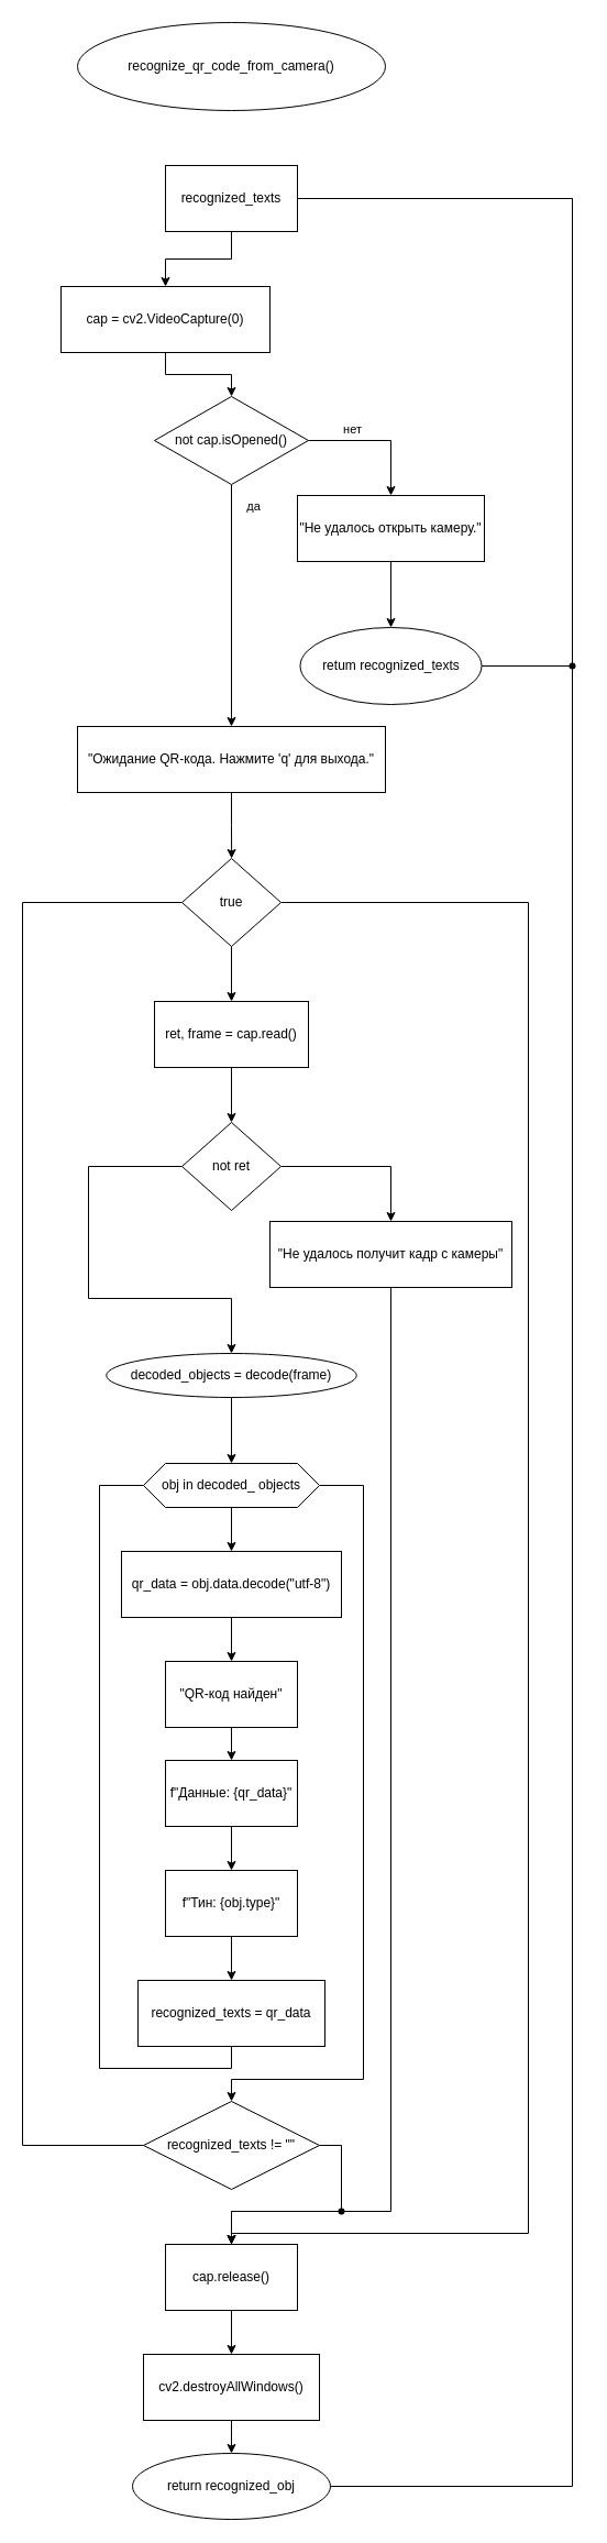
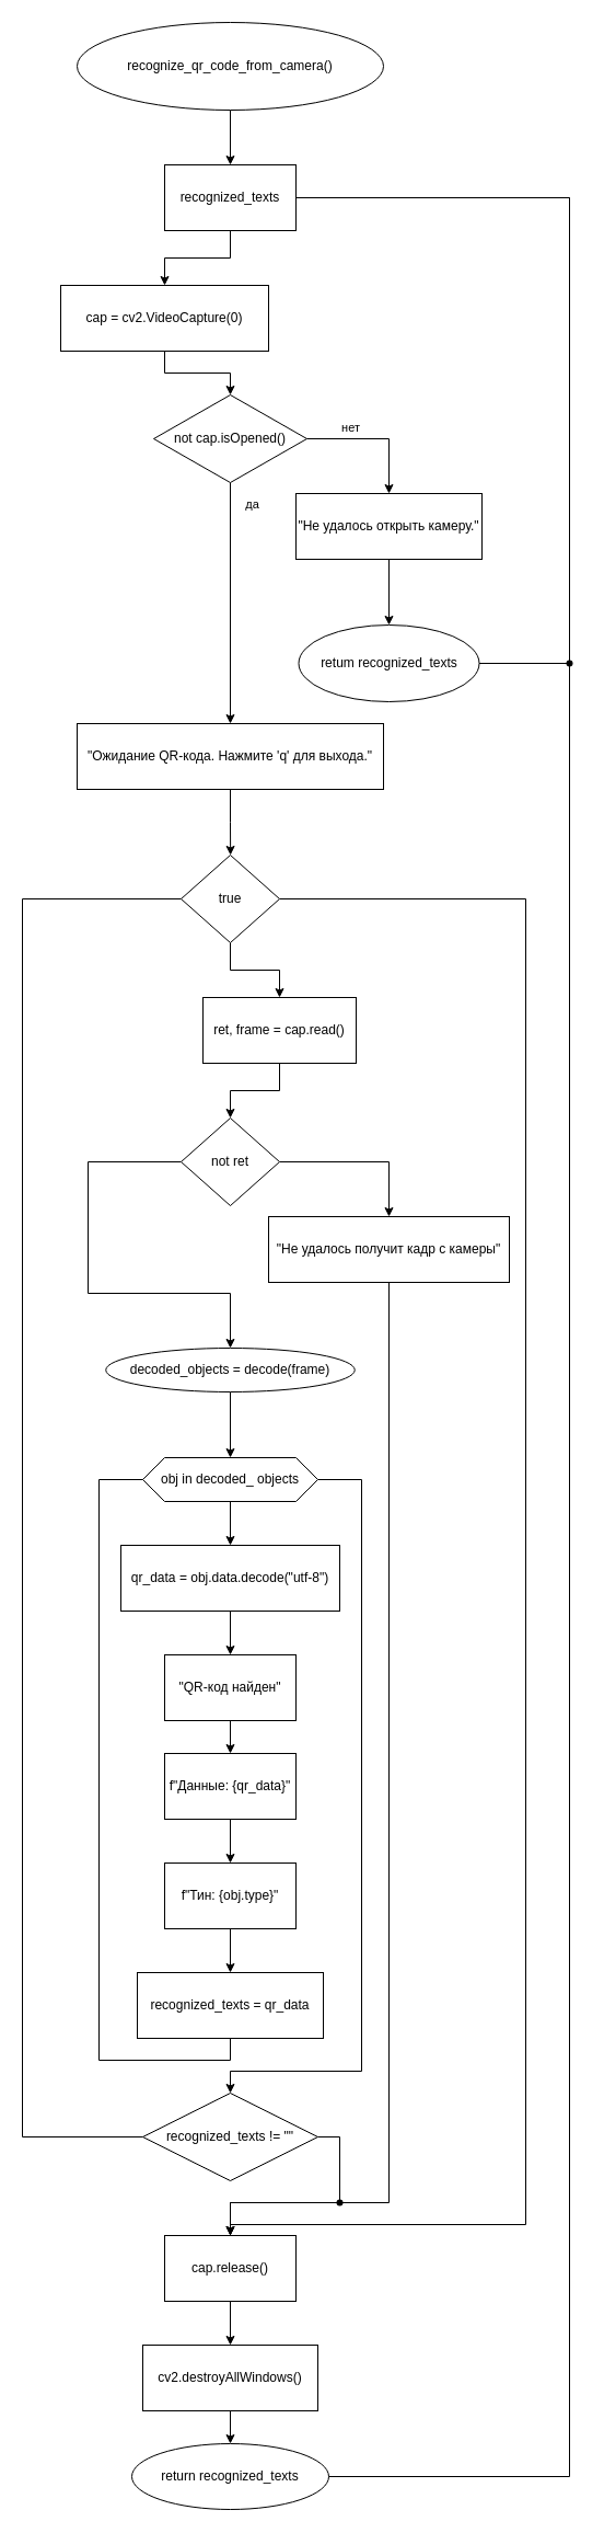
  <mxCell id="0" />
  <mxCell id="1" parent="0" />
+ <mxCell id="2" style="edgeStyle=orthogonalEdgeStyle;rounded=0;orthogonalLoop=1;jettySize=auto;html=1;exitX=0.5;exitY=1;exitDx=0;exitDy=0;" parent="1" source="3" target="5" edge="1"><mxGeometry relative="1" as="geometry" /></mxCell>
  <mxCell id="3" value="recognize_qr_code_from_camera()" style="ellipse;whiteSpace=wrap;html=1;" parent="1" vertex="1"><mxGeometry x="70" y="20" width="280" height="80" as="geometry" /></mxCell>
  <mxCell id="4" style="edgeStyle=orthogonalEdgeStyle;rounded=0;orthogonalLoop=1;jettySize=auto;html=1;exitX=0.5;exitY=1;exitDx=0;exitDy=0;entryX=0.5;entryY=0;entryDx=0;entryDy=0;" parent="1" source="5" target="7" edge="1"><mxGeometry relative="1" as="geometry" /></mxCell>
  <mxCell id="5" value="recognized_texts" style="rounded=0;whiteSpace=wrap;html=1;" parent="1" vertex="1"><mxGeometry x="150" y="150" width="120" height="60" as="geometry" /></mxCell>
  <mxCell id="6" style="edgeStyle=orthogonalEdgeStyle;rounded=0;orthogonalLoop=1;jettySize=auto;html=1;exitX=0.5;exitY=1;exitDx=0;exitDy=0;entryX=0.5;entryY=0;entryDx=0;entryDy=0;" parent="1" source="7" target="10" edge="1"><mxGeometry relative="1" as="geometry" /></mxCell>
  <mxCell id="7" value="cap = cv2.VideoCapture(0)" style="rounded=0;whiteSpace=wrap;html=1;" parent="1" vertex="1"><mxGeometry x="55" y="260" width="190" height="60" as="geometry" /></mxCell>
  <mxCell id="8" value="нет" style="edgeStyle=orthogonalEdgeStyle;rounded=0;orthogonalLoop=1;jettySize=auto;html=1;exitX=1;exitY=0.5;exitDx=0;exitDy=0;" parent="1" source="10" target="12" edge="1"><mxGeometry x="-0.36" y="10" relative="1" as="geometry"><mxPoint x="380" y="450" as="targetPoint" /><mxPoint as="offset" /></mxGeometry></mxCell>
  <mxCell id="9" value="&lt;div&gt;да&lt;/div&gt;" style="edgeStyle=orthogonalEdgeStyle;rounded=0;orthogonalLoop=1;jettySize=auto;html=1;exitX=0.5;exitY=1;exitDx=0;exitDy=0;" parent="1" source="10" target="15" edge="1"><mxGeometry x="-0.818" y="20" relative="1" as="geometry"><mxPoint x="210.429" y="670" as="targetPoint" /><mxPoint as="offset" /></mxGeometry></mxCell>
  <mxCell id="10" value="not cap.isOpened()" style="rhombus;whiteSpace=wrap;html=1;" parent="1" vertex="1"><mxGeometry x="140" y="360" width="140" height="80" as="geometry" /></mxCell>
  <mxCell id="11" style="edgeStyle=orthogonalEdgeStyle;rounded=0;orthogonalLoop=1;jettySize=auto;html=1;exitX=0.5;exitY=1;exitDx=0;exitDy=0;" parent="1" source="12" target="13" edge="1"><mxGeometry relative="1" as="geometry" /></mxCell>
  <mxCell id="12" value="&quot;Не удалось открыть камеру.&quot;" style="rounded=0;whiteSpace=wrap;html=1;" parent="1" vertex="1"><mxGeometry x="270" y="450" width="170" height="60" as="geometry" /></mxCell>
  <mxCell id="13" value="retum recognized_texts" style="ellipse;whiteSpace=wrap;html=1;" parent="1" vertex="1"><mxGeometry x="272.5" y="570" width="165" height="70" as="geometry" /></mxCell>
  <mxCell id="14" style="edgeStyle=orthogonalEdgeStyle;rounded=0;orthogonalLoop=1;jettySize=auto;html=1;exitX=0.5;exitY=1;exitDx=0;exitDy=0;" parent="1" source="15" edge="1"><mxGeometry relative="1" as="geometry"><mxPoint x="210.143" y="780" as="targetPoint" /></mxGeometry></mxCell>
  <mxCell id="15" value="&quot;Ожидание QR-кода. Нажмите 'q' для выхода.&quot;" style="rounded=0;whiteSpace=wrap;html=1;" parent="1" vertex="1"><mxGeometry x="70" y="660" width="280" height="60" as="geometry" /></mxCell>
  <mxCell id="16" style="edgeStyle=orthogonalEdgeStyle;rounded=0;orthogonalLoop=1;jettySize=auto;html=1;exitX=0.5;exitY=1;exitDx=0;exitDy=0;" parent="1" source="18" target="20" edge="1"><mxGeometry relative="1" as="geometry"><mxPoint x="209.588" y="910" as="targetPoint" /></mxGeometry></mxCell>
  <mxCell id="17" style="edgeStyle=orthogonalEdgeStyle;rounded=0;orthogonalLoop=1;jettySize=auto;html=1;exitX=1;exitY=0.5;exitDx=0;exitDy=0;entryX=0.5;entryY=0;entryDx=0;entryDy=0;" parent="1" source="18" target="43" edge="1"><mxGeometry relative="1" as="geometry"><Array as="points"><mxPoint x="480" y="820" /><mxPoint x="480" y="2030" /><mxPoint x="210" y="2030" /></Array></mxGeometry></mxCell>
  <mxCell id="18" value="true" style="rhombus;whiteSpace=wrap;html=1;" parent="1" vertex="1"><mxGeometry x="165" y="780" width="90" height="80" as="geometry" /></mxCell>
  <mxCell id="19" style="edgeStyle=orthogonalEdgeStyle;rounded=0;orthogonalLoop=1;jettySize=auto;html=1;exitX=0.5;exitY=1;exitDx=0;exitDy=0;" parent="1" source="20" target="23" edge="1"><mxGeometry relative="1" as="geometry"><mxPoint x="209.588" y="1020" as="targetPoint" /></mxGeometry></mxCell>
- <mxCell id="20" value="ret, frame = cap.read()" style="rounded=0;whiteSpace=wrap;html=1;" parent="1" vertex="1"><mxGeometry x="140" y="910" width="140" height="60" as="geometry" /></mxCell>
+ <mxCell id="20" value="ret, frame = cap.read()" style="rounded=0;whiteSpace=wrap;html=1;" parent="1" vertex="1"><mxGeometry x="185" y="910" width="140" height="60" as="geometry" /></mxCell>
  <mxCell id="21" style="edgeStyle=orthogonalEdgeStyle;rounded=0;orthogonalLoop=1;jettySize=auto;html=1;exitX=1;exitY=0.5;exitDx=0;exitDy=0;" parent="1" source="23" target="25" edge="1"><mxGeometry relative="1" as="geometry"><mxPoint x="300" y="1110" as="targetPoint" /></mxGeometry></mxCell>
  <mxCell id="22" style="edgeStyle=orthogonalEdgeStyle;rounded=0;orthogonalLoop=1;jettySize=auto;html=1;exitX=0;exitY=0.5;exitDx=0;exitDy=0;entryX=0.5;entryY=0;entryDx=0;entryDy=0;" parent="1" source="23" target="27" edge="1"><mxGeometry relative="1" as="geometry"><Array as="points"><mxPoint x="80" y="1060" /><mxPoint x="80" y="1180" /><mxPoint x="210" y="1180" /></Array></mxGeometry></mxCell>
  <mxCell id="23" value="not ret" style="rhombus;whiteSpace=wrap;html=1;" parent="1" vertex="1"><mxGeometry x="165" y="1020" width="90" height="80" as="geometry" /></mxCell>
  <mxCell id="24" style="edgeStyle=orthogonalEdgeStyle;rounded=0;orthogonalLoop=1;jettySize=auto;html=1;exitX=0.5;exitY=1;exitDx=0;exitDy=0;entryX=0.5;entryY=0;entryDx=0;entryDy=0;" parent="1" source="25" target="43" edge="1"><mxGeometry relative="1" as="geometry"><Array as="points"><mxPoint x="355" y="2010" /><mxPoint x="210" y="2010" /></Array></mxGeometry></mxCell>
  <mxCell id="25" value="&quot;Не удалось получит кадр с камеры&quot;" style="rounded=0;whiteSpace=wrap;html=1;" parent="1" vertex="1"><mxGeometry x="245" y="1110" width="220" height="60" as="geometry" /></mxCell>
  <mxCell id="26" style="edgeStyle=orthogonalEdgeStyle;rounded=0;orthogonalLoop=1;jettySize=auto;html=1;exitX=0.5;exitY=1;exitDx=0;exitDy=0;entryX=0.5;entryY=0;entryDx=0;entryDy=0;" parent="1" source="27" target="30" edge="1"><mxGeometry relative="1" as="geometry" /></mxCell>
  <mxCell id="27" value="decoded_objects = decode(frame)" style="ellipse;whiteSpace=wrap;html=1;" parent="1" vertex="1"><mxGeometry x="96.25" y="1230" width="227.5" height="40" as="geometry" /></mxCell>
  <mxCell id="28" style="edgeStyle=orthogonalEdgeStyle;rounded=0;orthogonalLoop=1;jettySize=auto;html=1;exitX=0.5;exitY=1;exitDx=0;exitDy=0;entryX=0.5;entryY=0;entryDx=0;entryDy=0;" parent="1" source="30" target="34" edge="1"><mxGeometry relative="1" as="geometry" /></mxCell>
  <mxCell id="29" style="edgeStyle=orthogonalEdgeStyle;rounded=0;orthogonalLoop=1;jettySize=auto;html=1;exitX=1;exitY=0.5;exitDx=0;exitDy=0;entryX=0.5;entryY=0;entryDx=0;entryDy=0;" parent="1" edge="1"><mxGeometry relative="1" as="geometry"><mxPoint x="290" y="1350" as="sourcePoint" /><mxPoint x="210" y="1910" as="targetPoint" /><Array as="points"><mxPoint x="330" y="1350" /><mxPoint x="330" y="1890" /><mxPoint x="210" y="1890" /></Array></mxGeometry></mxCell>
  <mxCell id="30" value="obj in decoded_ objects" style="shape=hexagon;perimeter=hexagonPerimeter2;whiteSpace=wrap;html=1;fixedSize=1;" parent="1" vertex="1"><mxGeometry x="130" y="1330" width="160" height="40" as="geometry" /></mxCell>
  <mxCell id="31" style="edgeStyle=orthogonalEdgeStyle;rounded=0;orthogonalLoop=1;jettySize=auto;html=1;exitX=0.5;exitY=1;exitDx=0;exitDy=0;entryX=0.5;entryY=0;entryDx=0;entryDy=0;" parent="1" source="32" target="36" edge="1"><mxGeometry relative="1" as="geometry" /></mxCell>
  <mxCell id="32" value="&quot;QR-код найден&quot;" style="rounded=0;whiteSpace=wrap;html=1;" parent="1" vertex="1"><mxGeometry x="150" y="1510" width="120" height="60" as="geometry" /></mxCell>
  <mxCell id="33" style="edgeStyle=orthogonalEdgeStyle;rounded=0;orthogonalLoop=1;jettySize=auto;html=1;exitX=0.5;exitY=1;exitDx=0;exitDy=0;entryX=0.5;entryY=0;entryDx=0;entryDy=0;" parent="1" source="34" target="32" edge="1"><mxGeometry relative="1" as="geometry" /></mxCell>
  <mxCell id="34" value="qr_data = obj.data.decode(&quot;utf-8&quot;)" style="rounded=0;whiteSpace=wrap;html=1;" parent="1" vertex="1"><mxGeometry x="110" y="1410" width="200" height="60" as="geometry" /></mxCell>
  <mxCell id="35" style="edgeStyle=orthogonalEdgeStyle;rounded=0;orthogonalLoop=1;jettySize=auto;html=1;exitX=0.5;exitY=1;exitDx=0;exitDy=0;" parent="1" source="36" target="38" edge="1"><mxGeometry relative="1" as="geometry"><mxPoint x="209.588" y="1760" as="targetPoint" /></mxGeometry></mxCell>
  <mxCell id="36" value="f&quot;Данные: {qr_data}&quot;" style="rounded=0;whiteSpace=wrap;html=1;" parent="1" vertex="1"><mxGeometry x="150" y="1600" width="120" height="60" as="geometry" /></mxCell>
  <mxCell id="37" style="edgeStyle=orthogonalEdgeStyle;rounded=0;orthogonalLoop=1;jettySize=auto;html=1;exitX=0.5;exitY=1;exitDx=0;exitDy=0;entryX=0.5;entryY=0;entryDx=0;entryDy=0;" parent="1" source="38" target="39" edge="1"><mxGeometry relative="1" as="geometry" /></mxCell>
  <mxCell id="38" value="f&quot;Тин: {obj.type}&quot;" style="rounded=0;whiteSpace=wrap;html=1;" parent="1" vertex="1"><mxGeometry x="149.998" y="1700" width="120" height="60" as="geometry" /></mxCell>
  <mxCell id="39" value="recognized_texts = qr_data" style="rounded=0;whiteSpace=wrap;html=1;" parent="1" vertex="1"><mxGeometry x="125" y="1800" width="170" height="60" as="geometry" /></mxCell>
  <mxCell id="40" style="edgeStyle=orthogonalEdgeStyle;rounded=0;orthogonalLoop=1;jettySize=auto;html=1;exitX=1;exitY=0.5;exitDx=0;exitDy=0;" parent="1" source="41" edge="1"><mxGeometry relative="1" as="geometry"><mxPoint x="210" y="2040" as="targetPoint" /><Array as="points"><mxPoint x="310" y="1950" /><mxPoint x="310" y="2010" /><mxPoint x="210" y="2010" /></Array></mxGeometry></mxCell>
  <mxCell id="41" value="recognized_texts != &quot;&quot;" style="rhombus;whiteSpace=wrap;html=1;" parent="1" vertex="1"><mxGeometry x="130" y="1910" width="160" height="80" as="geometry" /></mxCell>
  <mxCell id="42" style="edgeStyle=orthogonalEdgeStyle;rounded=0;orthogonalLoop=1;jettySize=auto;html=1;exitX=0.5;exitY=1;exitDx=0;exitDy=0;entryX=0.5;entryY=0;entryDx=0;entryDy=0;" parent="1" source="43" target="45" edge="1"><mxGeometry relative="1" as="geometry" /></mxCell>
  <mxCell id="43" value="cap.release()" style="rounded=0;whiteSpace=wrap;html=1;" parent="1" vertex="1"><mxGeometry x="150" y="2040" width="120" height="60" as="geometry" /></mxCell>
  <mxCell id="44" style="edgeStyle=orthogonalEdgeStyle;rounded=0;orthogonalLoop=1;jettySize=auto;html=1;exitX=0.5;exitY=1;exitDx=0;exitDy=0;entryX=0.5;entryY=0;entryDx=0;entryDy=0;" parent="1" source="45" target="46" edge="1"><mxGeometry relative="1" as="geometry" /></mxCell>
  <mxCell id="45" value="cv2.destroyAllWindows()" style="rounded=0;whiteSpace=wrap;html=1;" parent="1" vertex="1"><mxGeometry x="130" y="2140" width="160" height="60" as="geometry" /></mxCell>
- <mxCell id="46" value="return recognized_obj" style="ellipse;whiteSpace=wrap;html=1;" parent="1" vertex="1"><mxGeometry x="120" y="2230" width="180" height="60" as="geometry" /></mxCell>
+ <mxCell id="46" value="return recognized_texts" style="ellipse;whiteSpace=wrap;html=1;" parent="1" vertex="1"><mxGeometry x="120" y="2230" width="180" height="60" as="geometry" /></mxCell>
  <mxCell id="47" value="" style="shape=waypoint;sketch=0;fillStyle=solid;size=6;pointerEvents=1;points=[];fillColor=none;resizable=0;rotatable=0;perimeter=centerPerimeter;snapToPoint=1;" parent="1" vertex="1"><mxGeometry x="300" y="2000" width="20" height="20" as="geometry" /></mxCell>
  <mxCell id="48" value="" style="endArrow=none;html=1;rounded=0;entryX=0;entryY=0.5;entryDx=0;entryDy=0;" edge="1" parent="1" target="41"><mxGeometry width="50" height="50" relative="1" as="geometry"><mxPoint x="20" y="1950" as="sourcePoint" /><mxPoint x="0" y="2000" as="targetPoint" /></mxGeometry></mxCell>
  <mxCell id="49" value="" style="endArrow=none;html=1;rounded=0;" edge="1" parent="1"><mxGeometry width="50" height="50" relative="1" as="geometry"><mxPoint x="20" y="1950" as="sourcePoint" /><mxPoint x="20" y="820" as="targetPoint" /></mxGeometry></mxCell>
  <mxCell id="50" value="" style="endArrow=none;html=1;rounded=0;entryX=0;entryY=0.5;entryDx=0;entryDy=0;" edge="1" parent="1" target="18"><mxGeometry width="50" height="50" relative="1" as="geometry"><mxPoint x="20" y="820" as="sourcePoint" /><mxPoint x="120" y="800" as="targetPoint" /></mxGeometry></mxCell>
  <mxCell id="51" value="" style="endArrow=none;html=1;rounded=0;exitX=1;exitY=0.5;exitDx=0;exitDy=0;" edge="1" parent="1" source="5"><mxGeometry width="50" height="50" relative="1" as="geometry"><mxPoint x="370" y="220" as="sourcePoint" /><mxPoint x="520" y="180" as="targetPoint" /></mxGeometry></mxCell>
  <mxCell id="52" value="" style="endArrow=none;html=1;rounded=0;exitX=1;exitY=0.5;exitDx=0;exitDy=0;" edge="1" parent="1" source="13"><mxGeometry width="50" height="50" relative="1" as="geometry"><mxPoint x="550" y="620" as="sourcePoint" /><mxPoint x="520" y="605" as="targetPoint" /></mxGeometry></mxCell>
  <mxCell id="53" value="" style="endArrow=none;html=1;rounded=0;" edge="1" parent="1"><mxGeometry width="50" height="50" relative="1" as="geometry"><mxPoint x="520" y="600" as="sourcePoint" /><mxPoint x="520" y="180" as="targetPoint" /></mxGeometry></mxCell>
  <mxCell id="54" value="" style="endArrow=none;html=1;rounded=0;exitX=1;exitY=0.5;exitDx=0;exitDy=0;" edge="1" parent="1" source="46"><mxGeometry width="50" height="50" relative="1" as="geometry"><mxPoint x="415" y="2270" as="sourcePoint" /><mxPoint x="520" y="2260" as="targetPoint" /></mxGeometry></mxCell>
  <mxCell id="55" value="" style="endArrow=none;html=1;rounded=0;" edge="1" parent="1"><mxGeometry width="50" height="50" relative="1" as="geometry"><mxPoint x="520" y="2260" as="sourcePoint" /><mxPoint x="520" y="180" as="targetPoint" /></mxGeometry></mxCell>
  <mxCell id="56" value="" style="endArrow=none;html=1;rounded=0;entryX=0.5;entryY=1;entryDx=0;entryDy=0;" edge="1" parent="1" target="39"><mxGeometry width="50" height="50" relative="1" as="geometry"><mxPoint x="210" y="1880" as="sourcePoint" /><mxPoint x="90" y="1870" as="targetPoint" /></mxGeometry></mxCell>
  <mxCell id="57" value="" style="endArrow=none;html=1;rounded=0;" edge="1" parent="1"><mxGeometry width="50" height="50" relative="1" as="geometry"><mxPoint x="90" y="1880" as="sourcePoint" /><mxPoint x="210" y="1880" as="targetPoint" /></mxGeometry></mxCell>
  <mxCell id="58" value="" style="endArrow=none;html=1;rounded=0;" edge="1" parent="1"><mxGeometry width="50" height="50" relative="1" as="geometry"><mxPoint x="90" y="1880" as="sourcePoint" /><mxPoint x="90" y="1350" as="targetPoint" /></mxGeometry></mxCell>
  <mxCell id="59" value="" style="endArrow=none;html=1;rounded=0;entryX=0;entryY=0.5;entryDx=0;entryDy=0;" edge="1" parent="1" target="30"><mxGeometry width="50" height="50" relative="1" as="geometry"><mxPoint x="90" y="1350" as="sourcePoint" /><mxPoint x="160" y="1290" as="targetPoint" /></mxGeometry></mxCell>
  <mxCell id="60" value="" style="shape=waypoint;sketch=0;fillStyle=solid;size=6;pointerEvents=1;points=[];fillColor=none;resizable=0;rotatable=0;perimeter=centerPerimeter;snapToPoint=1;" vertex="1" parent="1"><mxGeometry x="510" y="595" width="20" height="20" as="geometry" /></mxCell>
